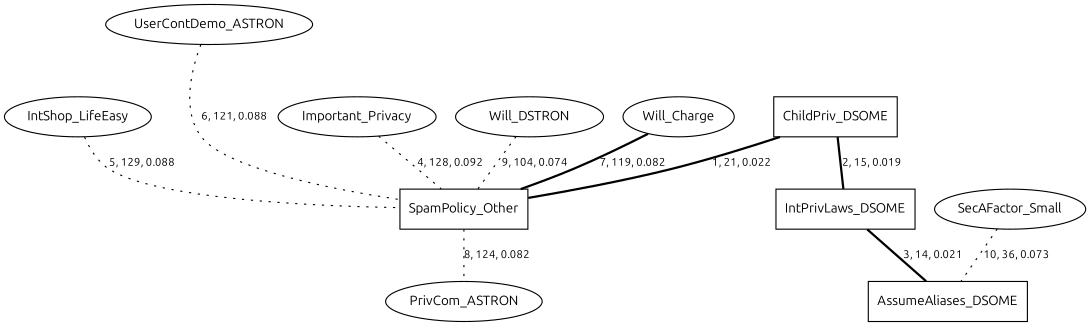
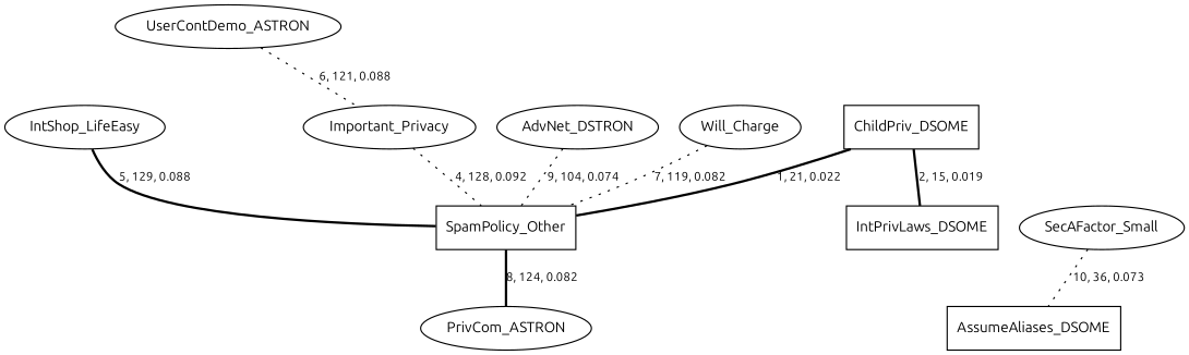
  graph {
    fontname=Ubuntu
    node [fontname=Ubuntu fontsize=12]
    edge [fontname=Ubuntu fontsize=10 style=dotted]
    n1 [label=SpamPolicy_Other shape=box]
    n2 [label=PrivCom_ASTRON]
    n3 [label=SecAFactor_Small]
    n4 [label=AssumeAliases_DSOME shape=box]
    n5 [label=IntPrivLaws_DSOME shape=box]
    n6 [label=IntShop_LifeEasy]
    n7 [label=UserContDemo_ASTRON]
    n8 [label=Important_Privacy]
-   n9 [label=Will_DSTRON]
+   n9 [label=AdvNet_DSTRON]
    n10 [label=Will_Charge]
    n11 [label=ChildPriv_DSOME shape=box]
-   n1 -- n2 [label="8, 124, 0.082"]
+   n1 -- n2 [label="8, 124, 0.082" style=bold]
    n3 -- n4 [label="10, 36, 0.073"]
-   n5 -- n4 [label="3, 14, 0.021" style=bold]
-   n6 -- n1 [label="5, 129, 0.088"]
-   n7 -- n1 [label="6, 121, 0.088"]
+   n6 -- n1 [label="5, 129, 0.088" style=bold]
+   n7 -- n8 [label="6, 121, 0.088"]
    n8 -- n1 [label="4, 128, 0.092"]
    n9 -- n1 [label="9, 104, 0.074"]
-   n10 -- n1 [label="7, 119, 0.082" style=bold]
+   n10 -- n1 [label="7, 119, 0.082"]
    n11 -- n1 [label="1, 21, 0.022" style=bold]
    n11 -- n5 [label="2, 15, 0.019" style=bold]
  }
